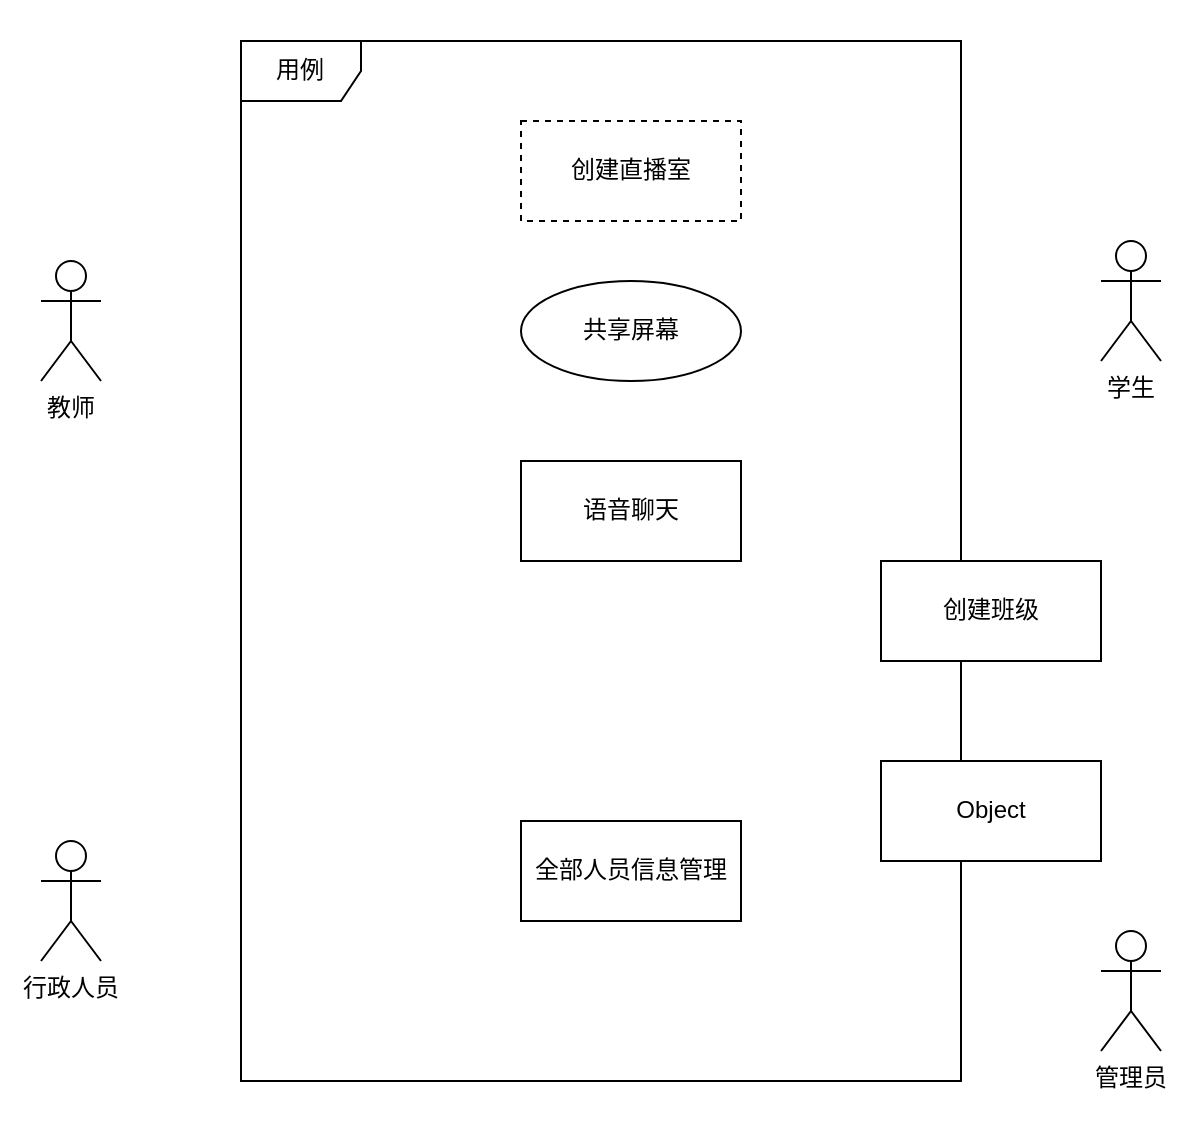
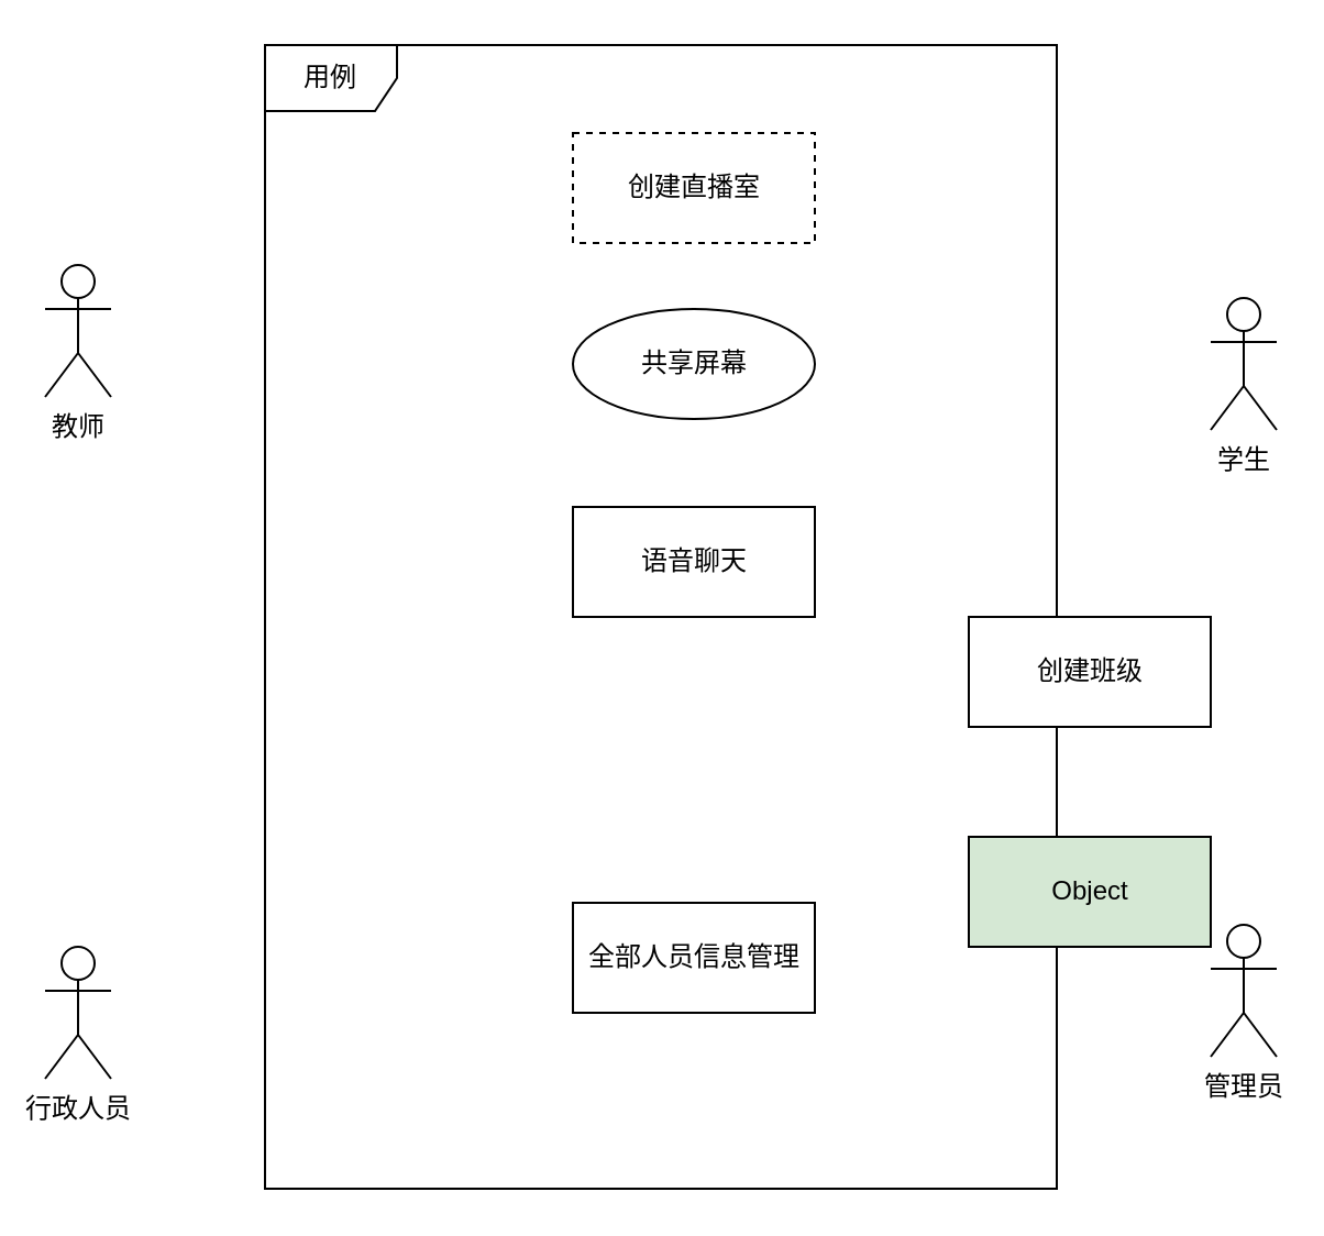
  <mxCell id="0" />
  <mxCell id="1" parent="0" />
- <mxCell id="2" value="学生" style="shape=umlActor;verticalLabelPosition=bottom;verticalAlign=top;html=1;" parent="1" vertex="1"><mxGeometry x="550" y="120" width="30" height="60" as="geometry" /></mxCell>
- <mxCell id="3" value="教师" style="shape=umlActor;verticalLabelPosition=bottom;verticalAlign=top;html=1;" parent="1" vertex="1"><mxGeometry x="20" y="130" width="30" height="60" as="geometry" /></mxCell>
- <mxCell id="4" value="管理员" style="shape=umlActor;verticalLabelPosition=bottom;verticalAlign=top;html=1;" vertex="1" parent="1"><mxGeometry x="550" y="465" width="30" height="60" as="geometry" /></mxCell>
- <mxCell id="5" value="行政人员" style="shape=umlActor;verticalLabelPosition=bottom;verticalAlign=top;html=1;" vertex="1" parent="1"><mxGeometry x="20" y="420" width="30" height="60" as="geometry" /></mxCell>
+ <mxCell id="2" value="学生" style="shape=umlActor;verticalLabelPosition=bottom;verticalAlign=top;html=1;" parent="1" vertex="1"><mxGeometry x="550" y="135" width="30" height="60" as="geometry" /></mxCell>
+ <mxCell id="3" value="教师" style="shape=umlActor;verticalLabelPosition=bottom;verticalAlign=top;html=1;" parent="1" vertex="1"><mxGeometry x="20" y="120" width="30" height="60" as="geometry" /></mxCell>
+ <mxCell id="4" value="管理员" style="shape=umlActor;verticalLabelPosition=bottom;verticalAlign=top;html=1;" vertex="1" parent="1"><mxGeometry x="550" y="420" width="30" height="60" as="geometry" /></mxCell>
+ <mxCell id="5" value="行政人员" style="shape=umlActor;verticalLabelPosition=bottom;verticalAlign=top;html=1;" vertex="1" parent="1"><mxGeometry x="20" y="430" width="30" height="60" as="geometry" /></mxCell>
  <mxCell id="6" value="用例" style="shape=umlFrame;whiteSpace=wrap;html=1;" vertex="1" parent="1"><mxGeometry x="120" y="20" width="360" height="520" as="geometry" /></mxCell>
  <mxCell id="7" value="创建直播室" style="html=1;dashed=1;" vertex="1" parent="1"><mxGeometry x="260" y="60" width="110" height="50" as="geometry" /></mxCell>
  <mxCell id="8" value="全部人员信息管理" style="html=1;" vertex="1" parent="1"><mxGeometry x="260" y="410" width="110" height="50" as="geometry" /></mxCell>
  <mxCell id="9" value="语音聊天" style="html=1;" vertex="1" parent="1"><mxGeometry x="260" y="230" width="110" height="50" as="geometry" /></mxCell>
  <mxCell id="10" value="共享屏幕" style="ellipse;html=1;" vertex="1" parent="1"><mxGeometry x="260" y="140" width="110" height="50" as="geometry" /></mxCell>
  <mxCell id="11" value="创建班级" style="html=1;" vertex="1" parent="1"><mxGeometry x="440" y="280" width="110" height="50" as="geometry" /></mxCell>
- <mxCell id="12" value="Object" style="html=1;" vertex="1" parent="1"><mxGeometry x="440" y="380" width="110" height="50" as="geometry" /></mxCell>
+ <mxCell id="12" value="Object" style="html=1;fillColor=#d5e8d4;" vertex="1" parent="1"><mxGeometry x="440" y="380" width="110" height="50" as="geometry" /></mxCell>
